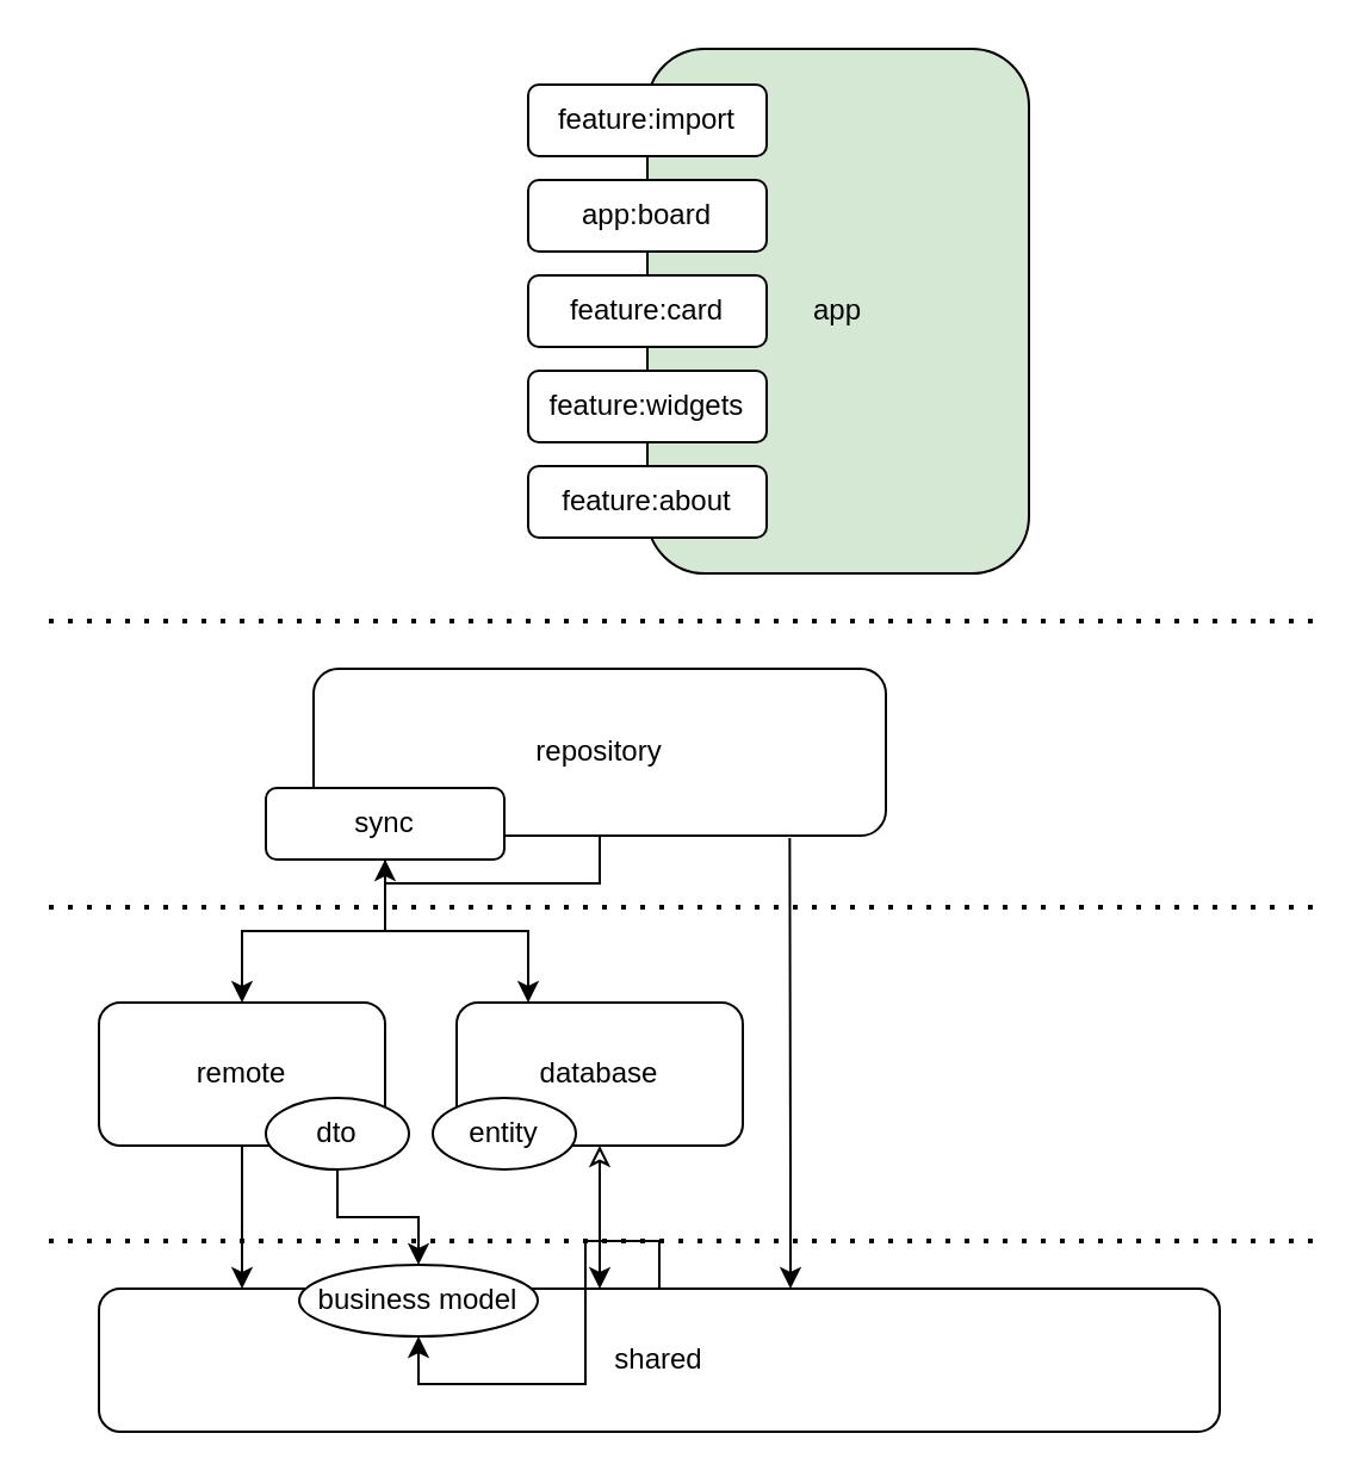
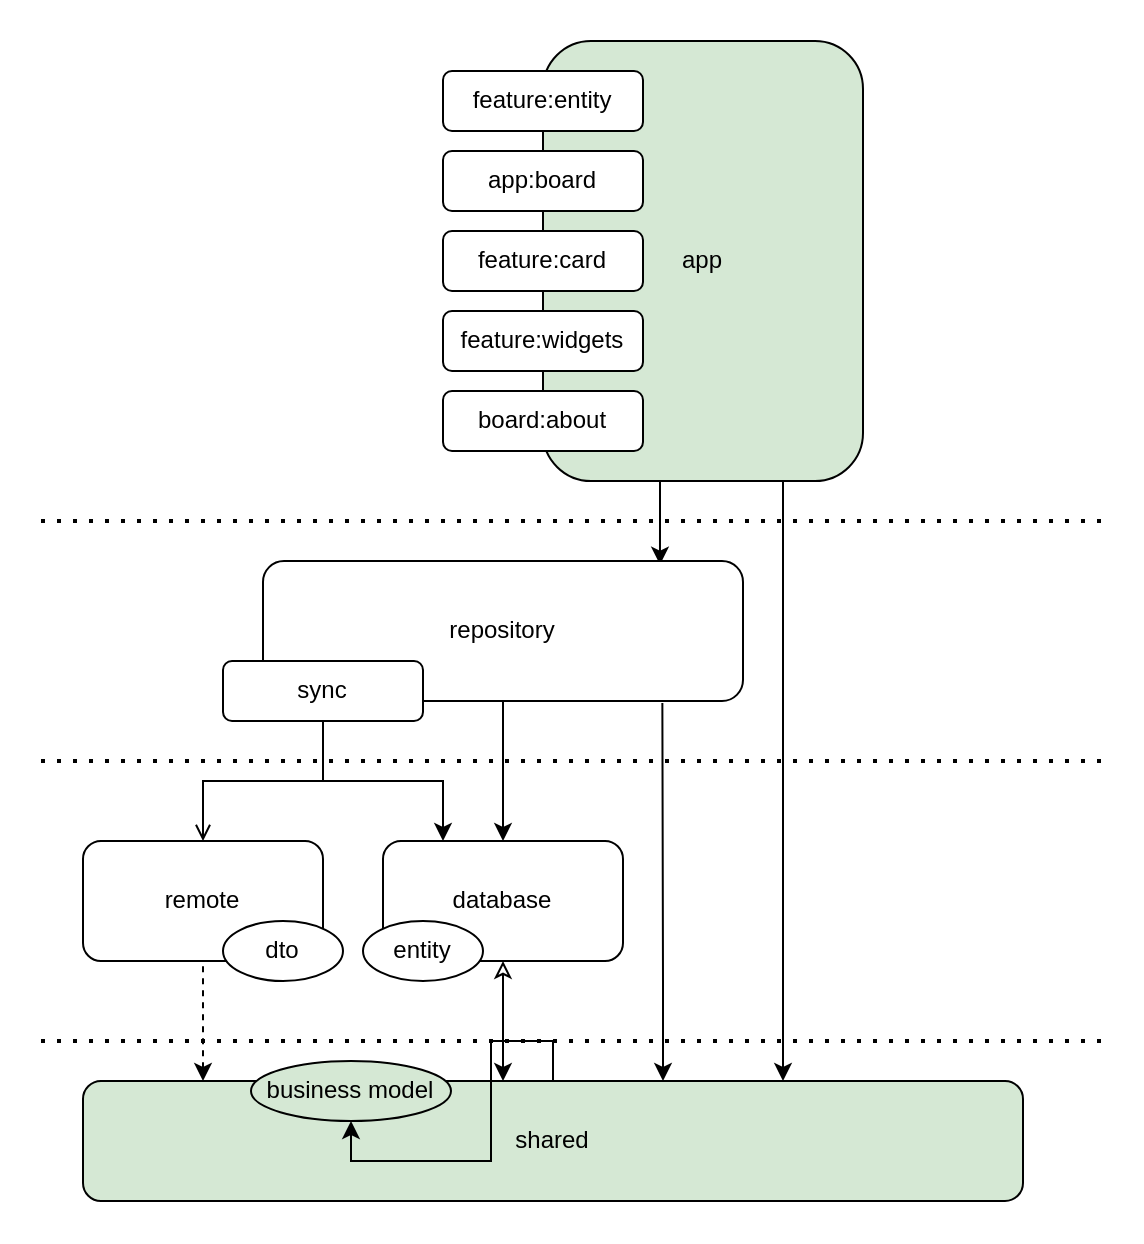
  <mxCell id="0" />
  <mxCell id="1" parent="0" />
+ <mxCell id="2" style="edgeStyle=orthogonalEdgeStyle;rounded=0;orthogonalLoop=1;jettySize=auto;html=1;entryX=0.827;entryY=0.026;entryDx=0;entryDy=0;entryPerimeter=0;" edge="1" parent="1" source="3" target="5"><mxGeometry relative="1" as="geometry"><mxPoint x="291" y="270" as="targetPoint" /><Array as="points"><mxPoint x="329" y="260" /></Array></mxGeometry></mxCell>
  <mxCell id="3" value="app" style="rounded=1;whiteSpace=wrap;html=1;fillColor=#d5e8d4;" parent="1" vertex="1"><mxGeometry x="271" y="20" width="160" height="220" as="geometry" /></mxCell>
- <mxCell id="4" style="edgeStyle=orthogonalEdgeStyle;rounded=0;orthogonalLoop=1;jettySize=auto;html=1;startArrow=none;startFill=0;endArrow=classic;endFill=1;" parent="1" source="5" target="9" edge="1"><mxGeometry relative="1" as="geometry" /></mxCell>
+ <mxCell id="4" style="edgeStyle=orthogonalEdgeStyle;rounded=0;orthogonalLoop=1;jettySize=auto;html=1;entryX=0.5;entryY=0;entryDx=0;entryDy=0;startArrow=none;startFill=0;endArrow=classic;endFill=1;" parent="1" source="5" target="6" edge="1"><mxGeometry relative="1" as="geometry" /></mxCell>
  <mxCell id="5" value="&lt;div&gt;repository&lt;/div&gt;" style="rounded=1;whiteSpace=wrap;html=1;verticalAlign=middle;" parent="1" vertex="1"><mxGeometry x="131" y="280" width="240" height="70" as="geometry" /></mxCell>
  <mxCell id="6" value="database" style="rounded=1;whiteSpace=wrap;html=1;" parent="1" vertex="1"><mxGeometry x="191" y="420" width="120" height="60" as="geometry" /></mxCell>
- <mxCell id="7" style="edgeStyle=orthogonalEdgeStyle;rounded=0;orthogonalLoop=1;jettySize=auto;html=1;entryX=0.5;entryY=0;entryDx=0;entryDy=0;startArrow=none;startFill=0;endArrow=classic;endFill=1;" parent="1" source="9" target="10" edge="1"><mxGeometry relative="1" as="geometry" /></mxCell>
+ <mxCell id="7" style="edgeStyle=orthogonalEdgeStyle;rounded=0;orthogonalLoop=1;jettySize=auto;html=1;entryX=0.5;entryY=0;entryDx=0;entryDy=0;startArrow=none;startFill=0;endArrow=open;endFill=1;" parent="1" source="9" target="10" edge="1"><mxGeometry relative="1" as="geometry" /></mxCell>
  <mxCell id="8" style="edgeStyle=orthogonalEdgeStyle;rounded=0;orthogonalLoop=1;jettySize=auto;html=1;entryX=0.25;entryY=0;entryDx=0;entryDy=0;startArrow=none;startFill=0;endArrow=classic;endFill=1;" parent="1" source="9" target="6" edge="1"><mxGeometry relative="1" as="geometry" /></mxCell>
  <mxCell id="9" value="sync" style="rounded=1;whiteSpace=wrap;html=1;" parent="1" vertex="1"><mxGeometry x="111" y="330" width="100" height="30" as="geometry" /></mxCell>
  <mxCell id="10" value="remote" style="rounded=1;whiteSpace=wrap;html=1;" parent="1" vertex="1"><mxGeometry x="41" y="420" width="120" height="60" as="geometry" /></mxCell>
- <mxCell id="11" style="edgeStyle=orthogonalEdgeStyle;rounded=0;orthogonalLoop=1;jettySize=auto;html=1;entryX=0.5;entryY=1;entryDx=0;entryDy=0;endArrow=none;endFill=0;startArrow=classic;startFill=1;" edge="1" parent="1" source="14" target="10"><mxGeometry relative="1" as="geometry"><Array as="points"><mxPoint x="101" y="530" /><mxPoint x="101" y="530" /></Array></mxGeometry></mxCell>
+ <mxCell id="11" style="edgeStyle=orthogonalEdgeStyle;rounded=0;orthogonalLoop=1;jettySize=auto;html=1;entryX=0.5;entryY=1;entryDx=0;entryDy=0;endArrow=none;endFill=0;startArrow=classic;startFill=1;dashed=1;" edge="1" parent="1" source="14" target="10"><mxGeometry relative="1" as="geometry"><Array as="points"><mxPoint x="101" y="530" /><mxPoint x="101" y="530" /></Array></mxGeometry></mxCell>
  <mxCell id="12" style="edgeStyle=orthogonalEdgeStyle;rounded=0;orthogonalLoop=1;jettySize=auto;html=1;entryX=0.5;entryY=1;entryDx=0;entryDy=0;endArrow=classic;endFill=0;startArrow=classic;startFill=1;" edge="1" parent="1" source="14" target="6"><mxGeometry relative="1" as="geometry"><Array as="points"><mxPoint x="251" y="530" /><mxPoint x="251" y="530" /></Array></mxGeometry></mxCell>
- <mxCell id="14" value="shared" style="rounded=1;whiteSpace=wrap;html=1;" vertex="1" parent="1"><mxGeometry x="41" y="540" width="470" height="60" as="geometry" /></mxCell>
+ <mxCell id="13" style="edgeStyle=orthogonalEdgeStyle;rounded=0;orthogonalLoop=1;jettySize=auto;html=1;entryX=0.75;entryY=1;entryDx=0;entryDy=0;endArrow=none;endFill=0;startArrow=classic;startFill=1;" edge="1" parent="1" source="14" target="3"><mxGeometry relative="1" as="geometry"><Array as="points"><mxPoint x="391" y="470" /><mxPoint x="391" y="470" /></Array></mxGeometry></mxCell>
+ <mxCell id="14" value="shared" style="rounded=1;whiteSpace=wrap;html=1;fillColor=#d5e8d4;" vertex="1" parent="1"><mxGeometry x="41" y="540" width="470" height="60" as="geometry" /></mxCell>
  <mxCell id="15" style="edgeStyle=orthogonalEdgeStyle;rounded=0;orthogonalLoop=1;jettySize=auto;html=1;entryX=0.832;entryY=1.014;entryDx=0;entryDy=0;entryPerimeter=0;endArrow=none;endFill=0;startArrow=classic;startFill=1;" edge="1" parent="1" source="14" target="5"><mxGeometry relative="1" as="geometry"><Array as="points"><mxPoint x="331" y="490" /><mxPoint x="331" y="490" /></Array></mxGeometry></mxCell>
- <mxCell id="16" style="edgeStyle=orthogonalEdgeStyle;rounded=0;orthogonalLoop=1;jettySize=auto;html=1;entryX=0.5;entryY=1;entryDx=0;entryDy=0;endArrow=none;endFill=0;startArrow=classic;startFill=1;" edge="1" parent="1" source="18" target="19"><mxGeometry relative="1" as="geometry" /></mxCell>
  <mxCell id="17" style="edgeStyle=orthogonalEdgeStyle;rounded=0;orthogonalLoop=1;jettySize=auto;html=1;endArrow=none;endFill=0;startArrow=classic;startFill=1;" edge="1" parent="1" source="18" target="14"><mxGeometry relative="1" as="geometry" /></mxCell>
- <mxCell id="18" value="business model" style="ellipse;whiteSpace=wrap;html=1;" vertex="1" parent="1"><mxGeometry x="125" y="530" width="100" height="30" as="geometry" /></mxCell>
+ <mxCell id="18" value="business model" style="ellipse;whiteSpace=wrap;html=1;fillColor=#d5e8d4;" vertex="1" parent="1"><mxGeometry x="125" y="530" width="100" height="30" as="geometry" /></mxCell>
  <mxCell id="19" value="dto" style="ellipse;whiteSpace=wrap;html=1;" vertex="1" parent="1"><mxGeometry x="111" y="460" width="60" height="30" as="geometry" /></mxCell>
  <mxCell id="20" value="entity" style="ellipse;whiteSpace=wrap;html=1;" vertex="1" parent="1"><mxGeometry x="181" y="460" width="60" height="30" as="geometry" /></mxCell>
- <mxCell id="21" value="feature:import" style="rounded=1;whiteSpace=wrap;html=1;" vertex="1" parent="1"><mxGeometry x="221" y="35" width="100" height="30" as="geometry" /></mxCell>
+ <mxCell id="21" value="feature:entity" style="rounded=1;whiteSpace=wrap;html=1;" vertex="1" parent="1"><mxGeometry x="221" y="35" width="100" height="30" as="geometry" /></mxCell>
  <mxCell id="22" value="app:board" style="rounded=1;whiteSpace=wrap;html=1;" vertex="1" parent="1"><mxGeometry x="221" y="75" width="100" height="30" as="geometry" /></mxCell>
  <mxCell id="23" value="feature:card" style="rounded=1;whiteSpace=wrap;html=1;" vertex="1" parent="1"><mxGeometry x="221" y="115" width="100" height="30" as="geometry" /></mxCell>
  <mxCell id="24" value="feature:widgets" style="rounded=1;whiteSpace=wrap;html=1;" vertex="1" parent="1"><mxGeometry x="221" y="155" width="100" height="30" as="geometry" /></mxCell>
- <mxCell id="25" value="feature:about" style="rounded=1;whiteSpace=wrap;html=1;" vertex="1" parent="1"><mxGeometry x="221" y="195" width="100" height="30" as="geometry" /></mxCell>
+ <mxCell id="25" value="board:about" style="rounded=1;whiteSpace=wrap;html=1;" vertex="1" parent="1"><mxGeometry x="221" y="195" width="100" height="30" as="geometry" /></mxCell>
  <mxCell id="26" value="" style="endArrow=none;dashed=1;html=1;dashPattern=1 3;strokeWidth=2;rounded=0;" edge="1" parent="1"><mxGeometry width="50" height="50" relative="1" as="geometry"><mxPoint x="20" y="260" as="sourcePoint" /><mxPoint x="550" y="260" as="targetPoint" /></mxGeometry></mxCell>
  <mxCell id="27" value="" style="endArrow=none;dashed=1;html=1;dashPattern=1 3;strokeWidth=2;rounded=0;" edge="1" parent="1"><mxGeometry width="50" height="50" relative="1" as="geometry"><mxPoint x="20" y="380" as="sourcePoint" /><mxPoint x="550" y="380" as="targetPoint" /></mxGeometry></mxCell>
  <mxCell id="28" value="" style="endArrow=none;dashed=1;html=1;dashPattern=1 3;strokeWidth=2;rounded=0;" edge="1" parent="1"><mxGeometry width="50" height="50" relative="1" as="geometry"><mxPoint x="20" y="520" as="sourcePoint" /><mxPoint x="550" y="520" as="targetPoint" /></mxGeometry></mxCell>
